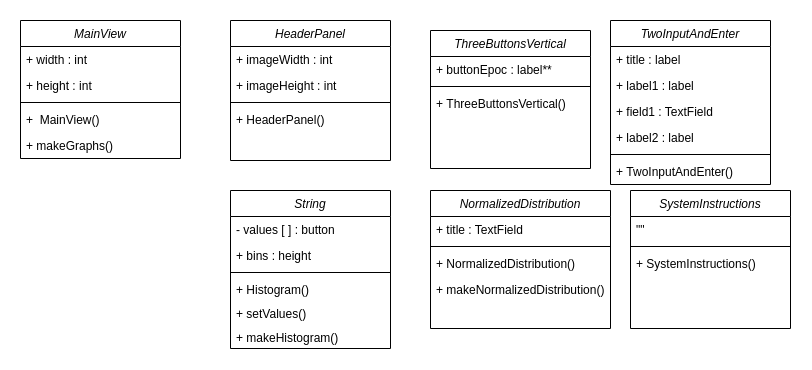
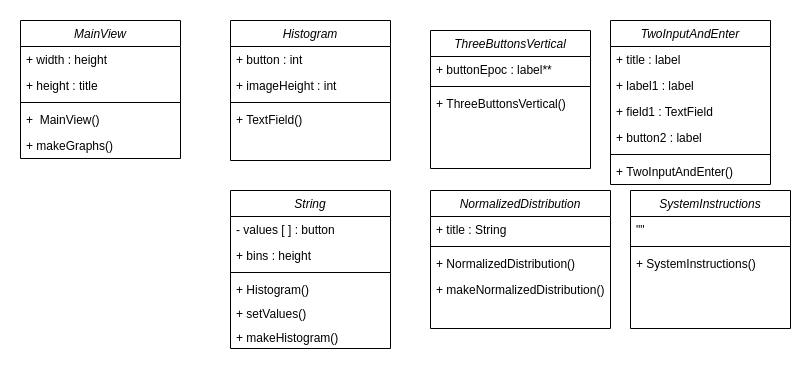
  <mxCell id="0" />
  <mxCell id="1" parent="0" />
  <mxCell id="2" value="MainView" style="swimlane;fontStyle=2;align=center;verticalAlign=top;childLayout=stackLayout;horizontal=1;startSize=26;horizontalStack=0;resizeParent=1;resizeLast=0;collapsible=1;marginBottom=0;rounded=0;shadow=0;strokeWidth=1;" parent="1" vertex="1"><mxGeometry x="20" y="20" width="160" height="138" as="geometry"><mxRectangle x="230" y="140" width="160" height="26" as="alternateBounds" /></mxGeometry></mxCell>
- <mxCell id="3" value="+ width : int" style="text;align=left;verticalAlign=top;spacingLeft=4;spacingRight=4;overflow=hidden;rotatable=0;points=[[0,0.5],[1,0.5]];portConstraint=eastwest;" parent="2" vertex="1"><mxGeometry y="26" width="160" height="26" as="geometry" /></mxCell>
- <mxCell id="4" value="+ height : int" style="text;align=left;verticalAlign=top;spacingLeft=4;spacingRight=4;overflow=hidden;rotatable=0;points=[[0,0.5],[1,0.5]];portConstraint=eastwest;" vertex="1" parent="2"><mxGeometry y="52" width="160" height="26" as="geometry" /></mxCell>
+ <mxCell id="3" value="+ width : height" style="text;align=left;verticalAlign=top;spacingLeft=4;spacingRight=4;overflow=hidden;rotatable=0;points=[[0,0.5],[1,0.5]];portConstraint=eastwest;" parent="2" vertex="1"><mxGeometry y="26" width="160" height="26" as="geometry" /></mxCell>
+ <mxCell id="4" value="+ height : title" style="text;align=left;verticalAlign=top;spacingLeft=4;spacingRight=4;overflow=hidden;rotatable=0;points=[[0,0.5],[1,0.5]];portConstraint=eastwest;" vertex="1" parent="2"><mxGeometry y="52" width="160" height="26" as="geometry" /></mxCell>
  <mxCell id="5" value="" style="line;html=1;strokeWidth=1;align=left;verticalAlign=middle;spacingTop=-1;spacingLeft=3;spacingRight=3;rotatable=0;labelPosition=right;points=[];portConstraint=eastwest;" parent="2" vertex="1"><mxGeometry y="78" width="160" height="8" as="geometry" /></mxCell>
  <mxCell id="6" value="+  MainView()" style="text;align=left;verticalAlign=top;spacingLeft=4;spacingRight=4;overflow=hidden;rotatable=0;points=[[0,0.5],[1,0.5]];portConstraint=eastwest;" parent="2" vertex="1"><mxGeometry y="86" width="160" height="26" as="geometry" /></mxCell>
  <mxCell id="7" value="+ makeGraphs()" style="text;align=left;verticalAlign=top;spacingLeft=4;spacingRight=4;overflow=hidden;rotatable=0;points=[[0,0.5],[1,0.5]];portConstraint=eastwest;" vertex="1" parent="2"><mxGeometry y="112" width="160" height="26" as="geometry" /></mxCell>
- <mxCell id="8" value="HeaderPanel" style="swimlane;fontStyle=2;align=center;verticalAlign=top;childLayout=stackLayout;horizontal=1;startSize=26;horizontalStack=0;resizeParent=1;resizeLast=0;collapsible=1;marginBottom=0;rounded=0;shadow=0;strokeWidth=1;" parent="1" vertex="1"><mxGeometry x="230" y="20" width="160" height="140" as="geometry"><mxRectangle x="230" y="140" width="160" height="26" as="alternateBounds" /></mxGeometry></mxCell>
- <mxCell id="9" value="+ imageWidth : int" style="text;align=left;verticalAlign=top;spacingLeft=4;spacingRight=4;overflow=hidden;rotatable=0;points=[[0,0.5],[1,0.5]];portConstraint=eastwest;" parent="8" vertex="1"><mxGeometry y="26" width="160" height="26" as="geometry" /></mxCell>
+ <mxCell id="8" value="Histogram" style="swimlane;fontStyle=2;align=center;verticalAlign=top;childLayout=stackLayout;horizontal=1;startSize=26;horizontalStack=0;resizeParent=1;resizeLast=0;collapsible=1;marginBottom=0;rounded=0;shadow=0;strokeWidth=1;" parent="1" vertex="1"><mxGeometry x="230" y="20" width="160" height="140" as="geometry"><mxRectangle x="230" y="140" width="160" height="26" as="alternateBounds" /></mxGeometry></mxCell>
+ <mxCell id="9" value="+ button : int" style="text;align=left;verticalAlign=top;spacingLeft=4;spacingRight=4;overflow=hidden;rotatable=0;points=[[0,0.5],[1,0.5]];portConstraint=eastwest;" parent="8" vertex="1"><mxGeometry y="26" width="160" height="26" as="geometry" /></mxCell>
  <mxCell id="10" value="+ imageHeight : int" style="text;align=left;verticalAlign=top;spacingLeft=4;spacingRight=4;overflow=hidden;rotatable=0;points=[[0,0.5],[1,0.5]];portConstraint=eastwest;" vertex="1" parent="8"><mxGeometry y="52" width="160" height="26" as="geometry" /></mxCell>
  <mxCell id="11" value="" style="line;html=1;strokeWidth=1;align=left;verticalAlign=middle;spacingTop=-1;spacingLeft=3;spacingRight=3;rotatable=0;labelPosition=right;points=[];portConstraint=eastwest;" parent="8" vertex="1"><mxGeometry y="78" width="160" height="8" as="geometry" /></mxCell>
- <mxCell id="12" value="+ HeaderPanel()" style="text;align=left;verticalAlign=top;spacingLeft=4;spacingRight=4;overflow=hidden;rotatable=0;points=[[0,0.5],[1,0.5]];portConstraint=eastwest;" parent="8" vertex="1"><mxGeometry y="86" width="160" height="26" as="geometry" /></mxCell>
+ <mxCell id="12" value="+ TextField()" style="text;align=left;verticalAlign=top;spacingLeft=4;spacingRight=4;overflow=hidden;rotatable=0;points=[[0,0.5],[1,0.5]];portConstraint=eastwest;" parent="8" vertex="1"><mxGeometry y="86" width="160" height="26" as="geometry" /></mxCell>
  <mxCell id="13" value="NormalizedDistribution" style="swimlane;fontStyle=2;align=center;verticalAlign=top;childLayout=stackLayout;horizontal=1;startSize=26;horizontalStack=0;resizeParent=1;resizeLast=0;collapsible=1;marginBottom=0;rounded=0;shadow=0;strokeWidth=1;" parent="1" vertex="1"><mxGeometry x="430" y="190" width="180" height="138" as="geometry"><mxRectangle x="230" y="140" width="160" height="26" as="alternateBounds" /></mxGeometry></mxCell>
- <mxCell id="14" value="+ title : TextField" style="text;align=left;verticalAlign=top;spacingLeft=4;spacingRight=4;overflow=hidden;rotatable=0;points=[[0,0.5],[1,0.5]];portConstraint=eastwest;" parent="13" vertex="1"><mxGeometry y="26" width="180" height="26" as="geometry" /></mxCell>
+ <mxCell id="14" value="+ title : String" style="text;align=left;verticalAlign=top;spacingLeft=4;spacingRight=4;overflow=hidden;rotatable=0;points=[[0,0.5],[1,0.5]];portConstraint=eastwest;" parent="13" vertex="1"><mxGeometry y="26" width="180" height="26" as="geometry" /></mxCell>
  <mxCell id="15" value="" style="line;html=1;strokeWidth=1;align=left;verticalAlign=middle;spacingTop=-1;spacingLeft=3;spacingRight=3;rotatable=0;labelPosition=right;points=[];portConstraint=eastwest;" parent="13" vertex="1"><mxGeometry y="52" width="180" height="8" as="geometry" /></mxCell>
  <mxCell id="16" value="+ NormalizedDistribution()" style="text;align=left;verticalAlign=top;spacingLeft=4;spacingRight=4;overflow=hidden;rotatable=0;points=[[0,0.5],[1,0.5]];portConstraint=eastwest;" parent="13" vertex="1"><mxGeometry y="60" width="180" height="26" as="geometry" /></mxCell>
  <mxCell id="17" value="+ makeNormalizedDistribution()" style="text;align=left;verticalAlign=top;spacingLeft=4;spacingRight=4;overflow=hidden;rotatable=0;points=[[0,0.5],[1,0.5]];portConstraint=eastwest;" vertex="1" parent="13"><mxGeometry y="86" width="180" height="26" as="geometry" /></mxCell>
  <mxCell id="18" value="TwoInputAndEnter" style="swimlane;fontStyle=2;align=center;verticalAlign=top;childLayout=stackLayout;horizontal=1;startSize=26;horizontalStack=0;resizeParent=1;resizeLast=0;collapsible=1;marginBottom=0;rounded=0;shadow=0;strokeWidth=1;" parent="1" vertex="1"><mxGeometry x="610" y="20" width="160" height="164" as="geometry"><mxRectangle x="230" y="140" width="160" height="26" as="alternateBounds" /></mxGeometry></mxCell>
  <mxCell id="19" value="+ title : label" style="text;align=left;verticalAlign=top;spacingLeft=4;spacingRight=4;overflow=hidden;rotatable=0;points=[[0,0.5],[1,0.5]];portConstraint=eastwest;" parent="18" vertex="1"><mxGeometry y="26" width="160" height="26" as="geometry" /></mxCell>
  <mxCell id="20" value="+ label1 : label" style="text;align=left;verticalAlign=top;spacingLeft=4;spacingRight=4;overflow=hidden;rotatable=0;points=[[0,0.5],[1,0.5]];portConstraint=eastwest;" vertex="1" parent="18"><mxGeometry y="52" width="160" height="26" as="geometry" /></mxCell>
  <mxCell id="21" value="+ field1 : TextField" style="text;align=left;verticalAlign=top;spacingLeft=4;spacingRight=4;overflow=hidden;rotatable=0;points=[[0,0.5],[1,0.5]];portConstraint=eastwest;" vertex="1" parent="18"><mxGeometry y="78" width="160" height="26" as="geometry" /></mxCell>
- <mxCell id="22" value="+ label2 : label" style="text;align=left;verticalAlign=top;spacingLeft=4;spacingRight=4;overflow=hidden;rotatable=0;points=[[0,0.5],[1,0.5]];portConstraint=eastwest;" vertex="1" parent="18"><mxGeometry y="104" width="160" height="26" as="geometry" /></mxCell>
+ <mxCell id="22" value="+ button2 : label" style="text;align=left;verticalAlign=top;spacingLeft=4;spacingRight=4;overflow=hidden;rotatable=0;points=[[0,0.5],[1,0.5]];portConstraint=eastwest;" vertex="1" parent="18"><mxGeometry y="104" width="160" height="26" as="geometry" /></mxCell>
  <mxCell id="23" value="" style="line;html=1;strokeWidth=1;align=left;verticalAlign=middle;spacingTop=-1;spacingLeft=3;spacingRight=3;rotatable=0;labelPosition=right;points=[];portConstraint=eastwest;" parent="18" vertex="1"><mxGeometry y="130" width="160" height="8" as="geometry" /></mxCell>
  <mxCell id="24" value="+ TwoInputAndEnter()" style="text;align=left;verticalAlign=top;spacingLeft=4;spacingRight=4;overflow=hidden;rotatable=0;points=[[0,0.5],[1,0.5]];portConstraint=eastwest;" parent="18" vertex="1"><mxGeometry y="138" width="160" height="26" as="geometry" /></mxCell>
  <mxCell id="25" value="String" style="swimlane;fontStyle=2;align=center;verticalAlign=top;childLayout=stackLayout;horizontal=1;startSize=26;horizontalStack=0;resizeParent=1;resizeLast=0;collapsible=1;marginBottom=0;rounded=0;shadow=0;strokeWidth=1;" vertex="1" parent="1"><mxGeometry x="230" y="190" width="160" height="158" as="geometry"><mxRectangle x="230" y="140" width="160" height="26" as="alternateBounds" /></mxGeometry></mxCell>
  <mxCell id="26" value="- values [ ] : button" style="text;align=left;verticalAlign=top;spacingLeft=4;spacingRight=4;overflow=hidden;rotatable=0;points=[[0,0.5],[1,0.5]];portConstraint=eastwest;" vertex="1" parent="25"><mxGeometry y="26" width="160" height="26" as="geometry" /></mxCell>
  <mxCell id="27" value="+ bins : height" style="text;align=left;verticalAlign=top;spacingLeft=4;spacingRight=4;overflow=hidden;rotatable=0;points=[[0,0.5],[1,0.5]];portConstraint=eastwest;" vertex="1" parent="25"><mxGeometry y="52" width="160" height="26" as="geometry" /></mxCell>
  <mxCell id="28" value="" style="line;html=1;strokeWidth=1;align=left;verticalAlign=middle;spacingTop=-1;spacingLeft=3;spacingRight=3;rotatable=0;labelPosition=right;points=[];portConstraint=eastwest;" vertex="1" parent="25"><mxGeometry y="78" width="160" height="8" as="geometry" /></mxCell>
  <mxCell id="29" value="+ Histogram()" style="text;align=left;verticalAlign=top;spacingLeft=4;spacingRight=4;overflow=hidden;rotatable=0;points=[[0,0.5],[1,0.5]];portConstraint=eastwest;" vertex="1" parent="25"><mxGeometry y="86" width="160" height="24" as="geometry" /></mxCell>
  <mxCell id="30" value="+ setValues()" style="text;align=left;verticalAlign=top;spacingLeft=4;spacingRight=4;overflow=hidden;rotatable=0;points=[[0,0.5],[1,0.5]];portConstraint=eastwest;" vertex="1" parent="25"><mxGeometry y="110" width="160" height="24" as="geometry" /></mxCell>
  <mxCell id="31" value="+ makeHistogram()" style="text;align=left;verticalAlign=top;spacingLeft=4;spacingRight=4;overflow=hidden;rotatable=0;points=[[0,0.5],[1,0.5]];portConstraint=eastwest;" vertex="1" parent="25"><mxGeometry y="134" width="160" height="24" as="geometry" /></mxCell>
  <mxCell id="32" value="ThreeButtonsVertical" style="swimlane;fontStyle=2;align=center;verticalAlign=top;childLayout=stackLayout;horizontal=1;startSize=26;horizontalStack=0;resizeParent=1;resizeLast=0;collapsible=1;marginBottom=0;rounded=0;shadow=0;strokeWidth=1;" vertex="1" parent="1"><mxGeometry x="430" y="30" width="160" height="138" as="geometry"><mxRectangle x="230" y="140" width="160" height="26" as="alternateBounds" /></mxGeometry></mxCell>
  <mxCell id="33" value="+ buttonEpoc : label**" style="text;align=left;verticalAlign=top;spacingLeft=4;spacingRight=4;overflow=hidden;rotatable=0;points=[[0,0.5],[1,0.5]];portConstraint=eastwest;" vertex="1" parent="32"><mxGeometry y="26" width="160" height="26" as="geometry" /></mxCell>
  <mxCell id="34" value="" style="line;html=1;strokeWidth=1;align=left;verticalAlign=middle;spacingTop=-1;spacingLeft=3;spacingRight=3;rotatable=0;labelPosition=right;points=[];portConstraint=eastwest;" vertex="1" parent="32"><mxGeometry y="52" width="160" height="8" as="geometry" /></mxCell>
  <mxCell id="35" value="+ ThreeButtonsVertical()" style="text;align=left;verticalAlign=top;spacingLeft=4;spacingRight=4;overflow=hidden;rotatable=0;points=[[0,0.5],[1,0.5]];portConstraint=eastwest;" vertex="1" parent="32"><mxGeometry y="60" width="160" height="26" as="geometry" /></mxCell>
  <mxCell id="36" value="SystemInstructions" style="swimlane;fontStyle=2;align=center;verticalAlign=top;childLayout=stackLayout;horizontal=1;startSize=26;horizontalStack=0;resizeParent=1;resizeLast=0;collapsible=1;marginBottom=0;rounded=0;shadow=0;strokeWidth=1;" vertex="1" parent="1"><mxGeometry x="630" y="190" width="160" height="138" as="geometry"><mxRectangle x="230" y="140" width="160" height="26" as="alternateBounds" /></mxGeometry></mxCell>
  <mxCell id="37" value="&quot;&quot;" style="text;align=left;verticalAlign=top;spacingLeft=4;spacingRight=4;overflow=hidden;rotatable=0;points=[[0,0.5],[1,0.5]];portConstraint=eastwest;" vertex="1" parent="36"><mxGeometry y="26" width="160" height="26" as="geometry" /></mxCell>
  <mxCell id="38" value="" style="line;html=1;strokeWidth=1;align=left;verticalAlign=middle;spacingTop=-1;spacingLeft=3;spacingRight=3;rotatable=0;labelPosition=right;points=[];portConstraint=eastwest;" vertex="1" parent="36"><mxGeometry y="52" width="160" height="8" as="geometry" /></mxCell>
  <mxCell id="39" value="+ SystemInstructions()" style="text;align=left;verticalAlign=top;spacingLeft=4;spacingRight=4;overflow=hidden;rotatable=0;points=[[0,0.5],[1,0.5]];portConstraint=eastwest;" vertex="1" parent="36"><mxGeometry y="60" width="160" height="26" as="geometry" /></mxCell>
